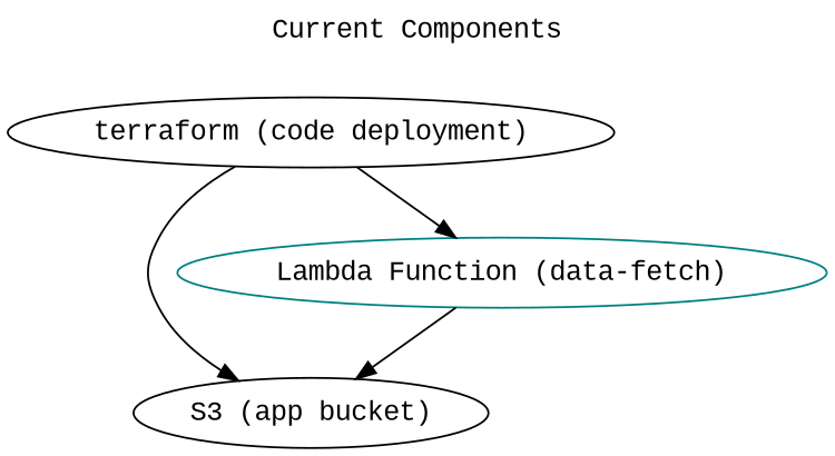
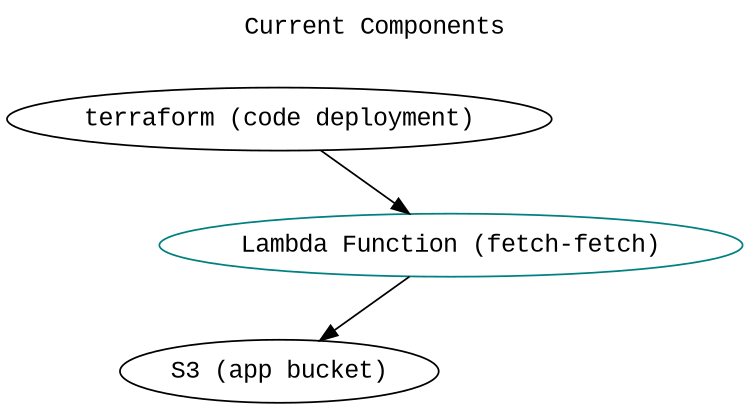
  digraph {
    fontname="Liberation Mono"
    label="Current Components"
    labelloc=top
    node [color=black fontname="Liberation Mono"]
    edge [fontname="Liberation Mono"]
    n1 [label="terraform (code deployment)"]
    n2 [label="S3 (app bucket)"]
-   n3 [color=teal label="Lambda Function (data-fetch)"]
-   n1 -> n2
+   n3 [color=teal label="Lambda Function (fetch-fetch)"]
    n1 -> n3
    n3 -> n2
  }
